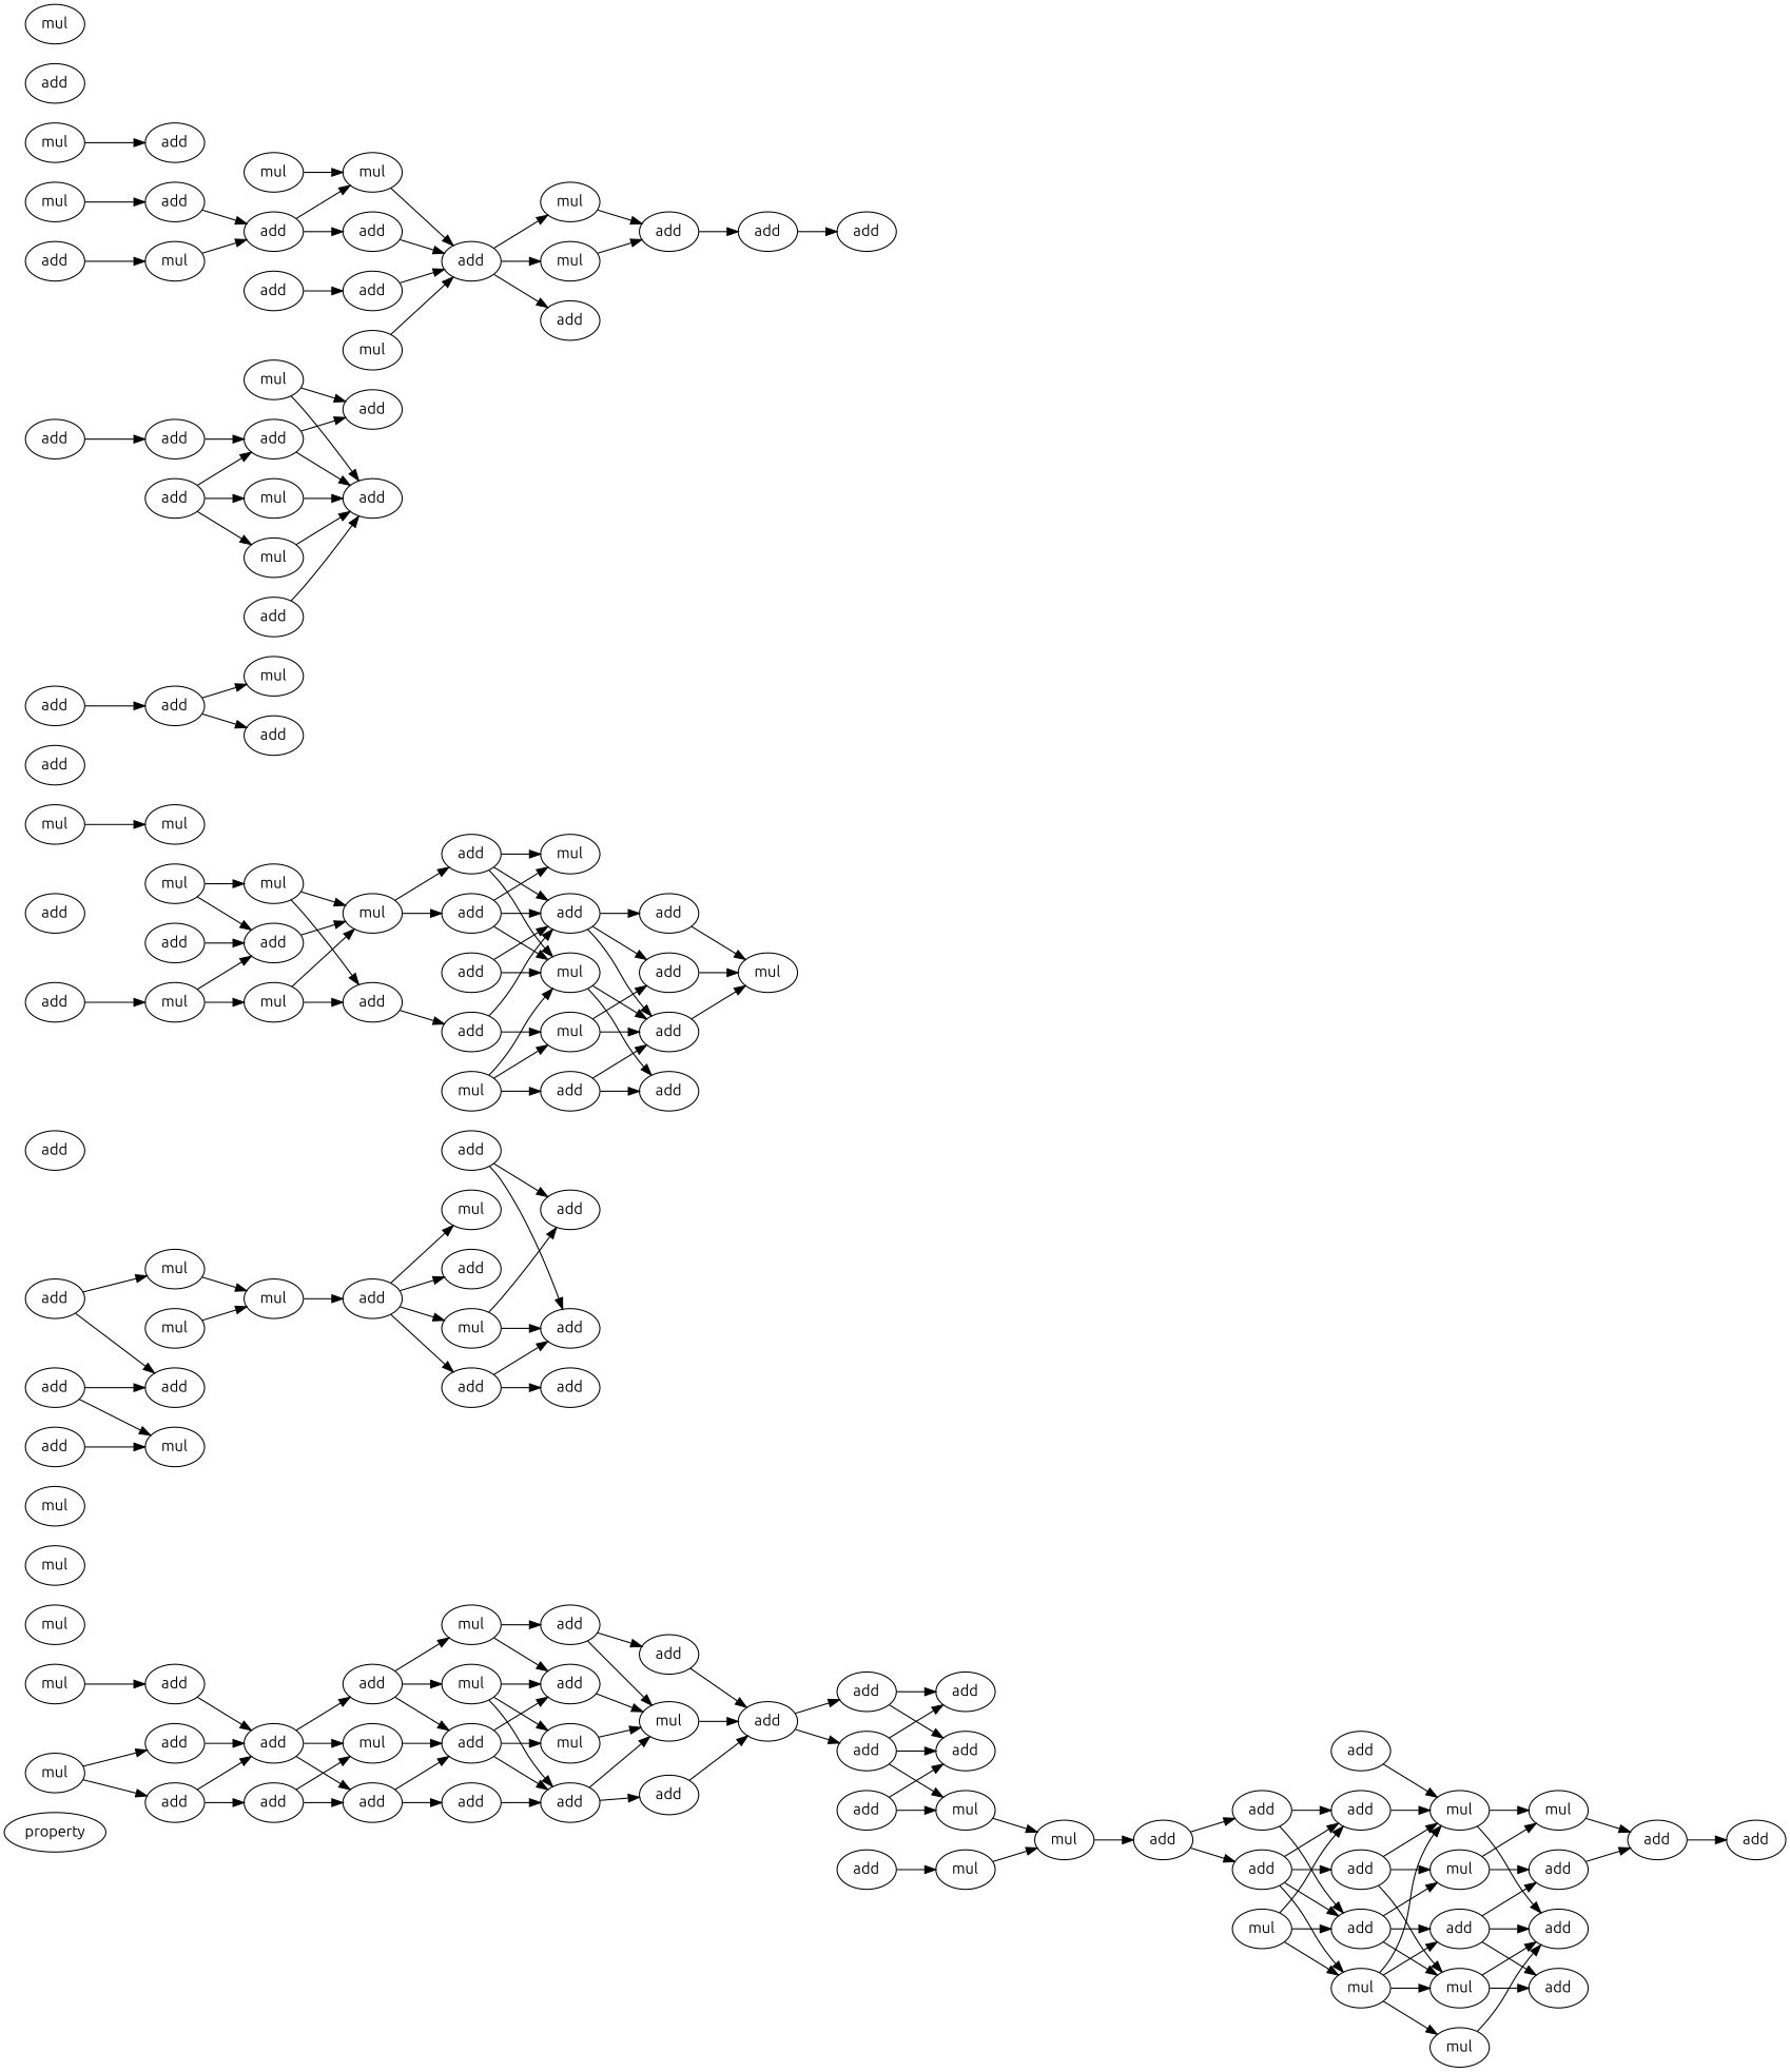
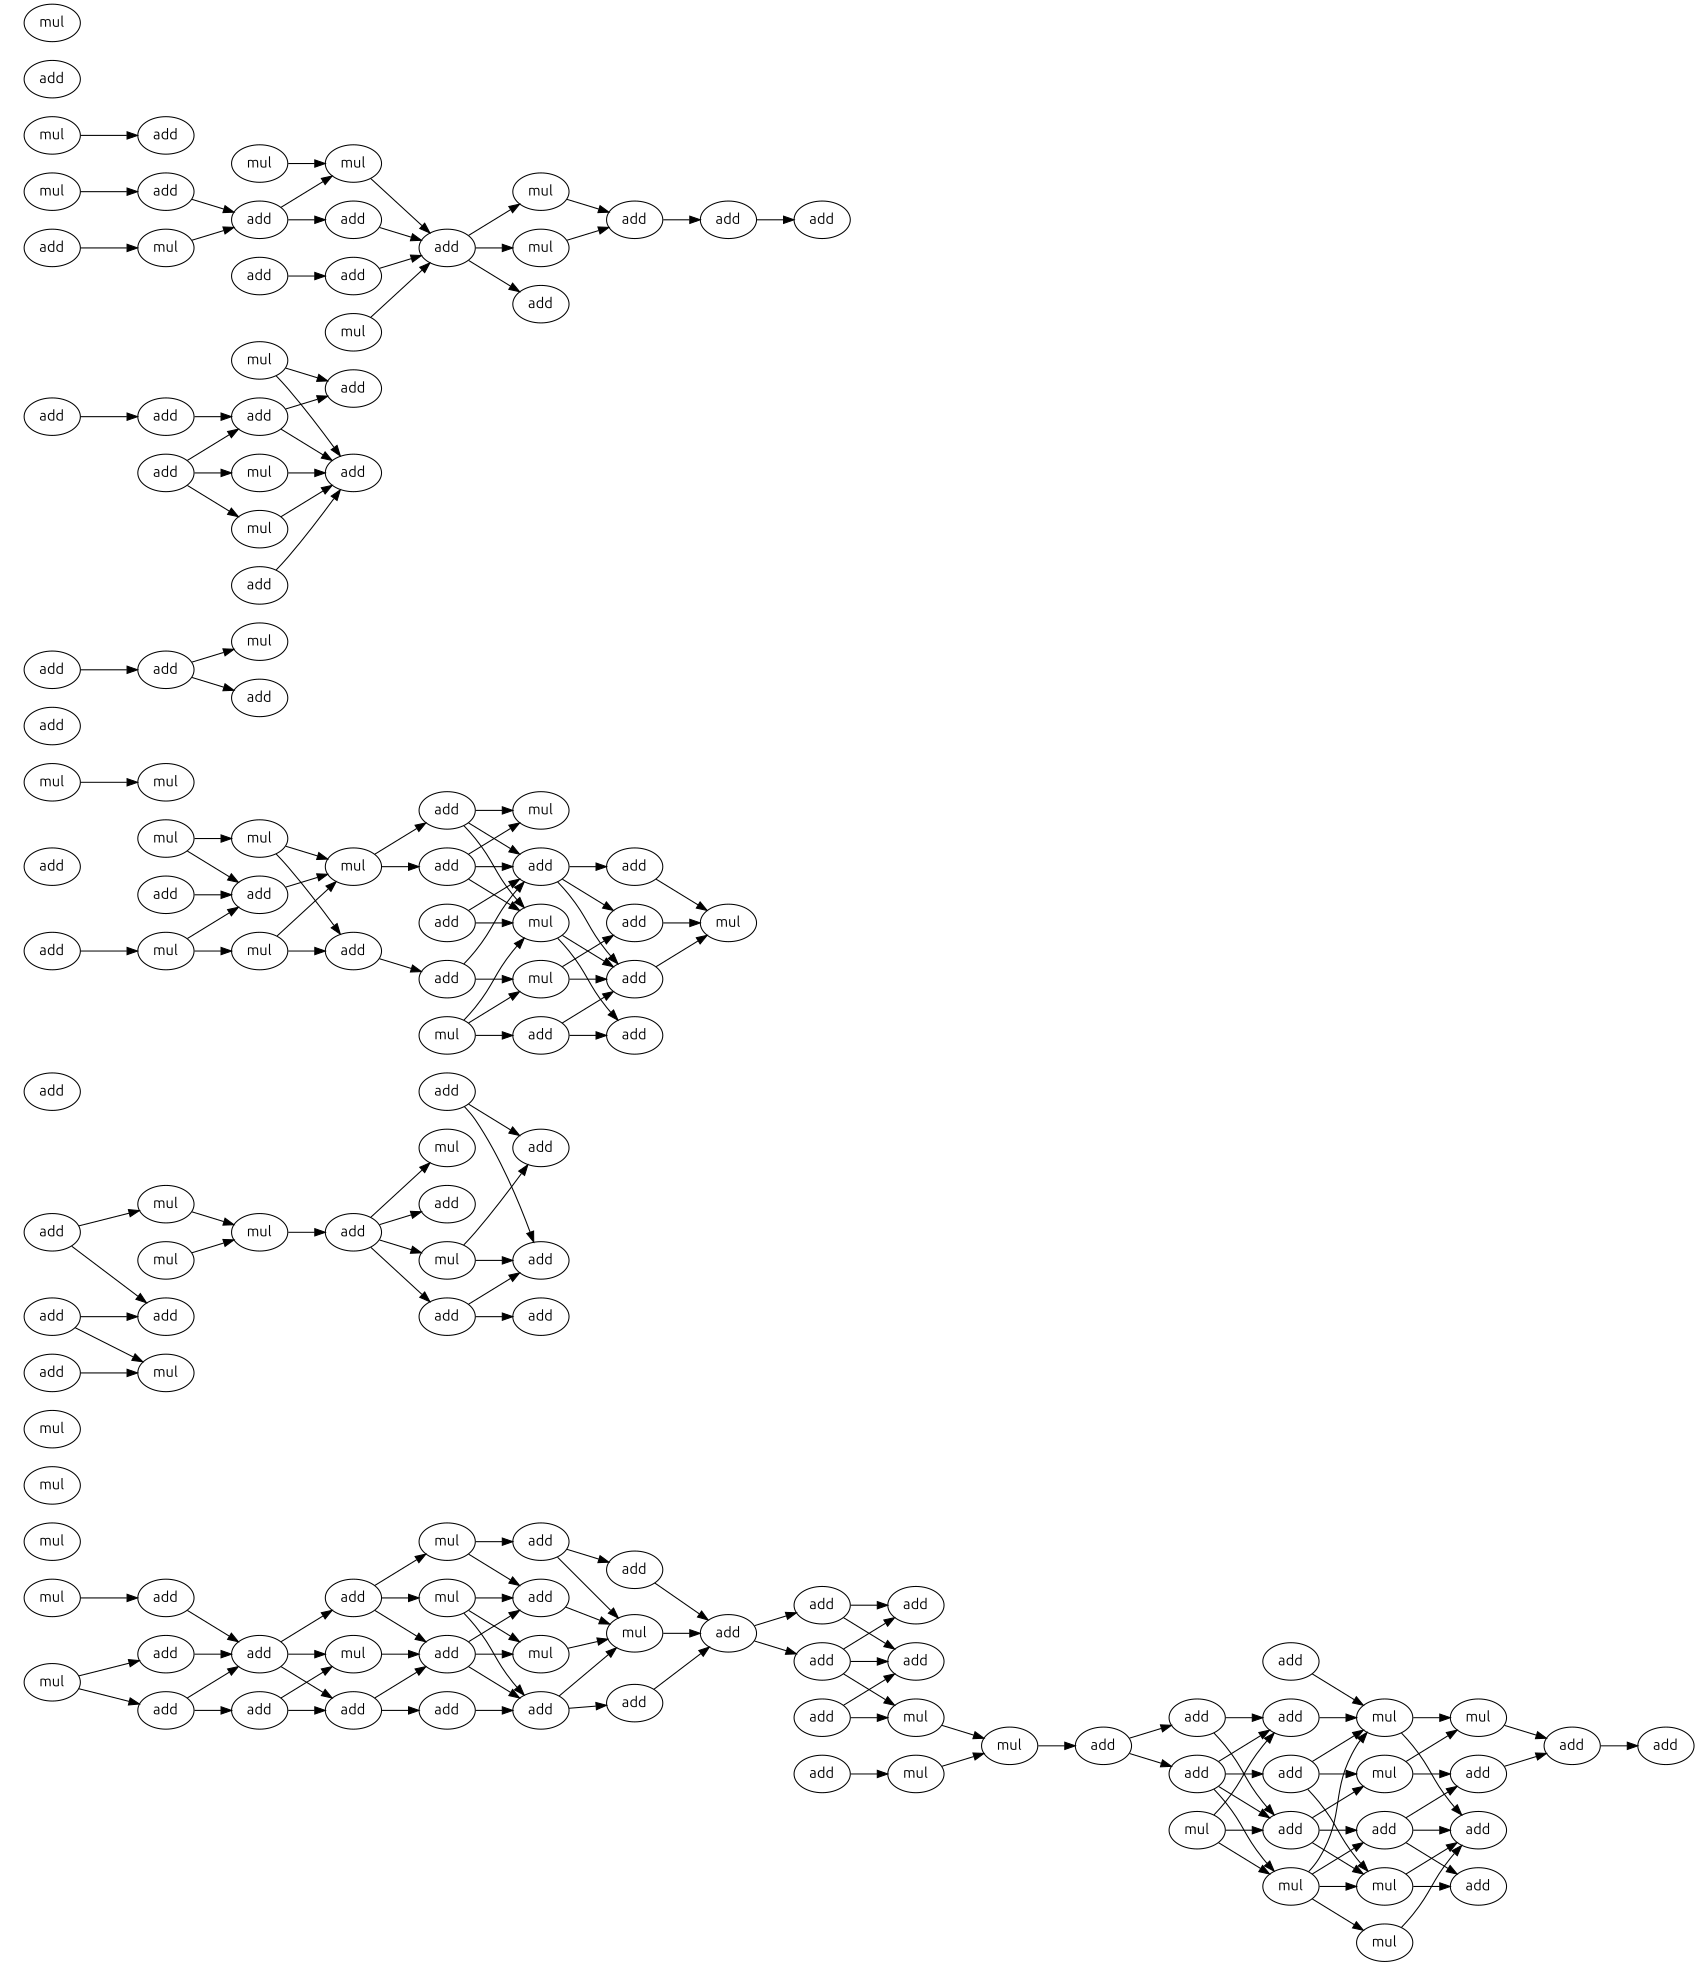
  digraph {
    rankdir=LR
    fontname=Ubuntu
    node [fontcolor=black fontname=Ubuntu]
    edge [fontname=Ubuntu]
-   property [lf=1.1 mul=2]
    n2 [label=mul]
    n3 [label=add]
    n4 [label=mul]
    n5 [label=add]
    n6 [label=add]
    n7 [label=mul]
    n8 [label=add]
    n9 [label=add]
    n10 [label=mul]
    n11 [label=add]
    n12 [label=add]
    n13 [label=add]
    n14 [label=mul]
    n15 [label=mul]
    n16 [label=add]
    n17 [label=mul]
    n18 [label=add]
    n19 [label=add]
    n20 [label=add]
    n21 [label=mul]
    n22 [label=add]
    n23 [label=add]
    n24 [label=add]
    n25 [label=mul]
    n26 [label=add]
    n27 [label=add]
    n28 [label=add]
    n29 [label=mul]
    n30 [label=add]
    n31 [label=add]
    n32 [label=mul]
    n33 [label=add]
    n34 [label=mul]
    n35 [label=add]
    n36 [label=add]
    n37 [label=add]
    n38 [label=mul]
    n39 [label=add]
    n40 [label=add]
    n41 [label=add]
    n42 [label=mul]
    n43 [label=mul]
    n44 [label=mul]
    n45 [label=mul]
    n46 [label=mul]
    n47 [label=add]
    n48 [label=mul]
    n49 [label=add]
    n50 [label=add]
    n51 [label=add]
    n52 [label=add]
    n53 [label=mul]
    n54 [label=add]
    n55 [label=add]
    n56 [label=add]
    n57 [label=mul]
    n58 [label=add]
    n59 [label=add]
    n60 [label=mul]
    n61 [label=add]
    n62 [label=mul]
    n63 [label=mul]
    n64 [label=add]
    n65 [label=add]
    n66 [label=mul]
    n67 [label=mul]
    n68 [label=add]
    n69 [label=add]
    n70 [label=add]
    n71 [label=add]
    n72 [label=add]
    n73 [label=add]
    n74 [label=add]
    n75 [label=mul]
    n76 [label=add]
    n77 [label=add]
    n78 [label=mul]
    n79 [label=add]
    n80 [label=mul]
    n81 [label=mul]
    n82 [label=mul]
    n83 [label=add]
    n84 [label=add]
    n85 [label=add]
    n86 [label=add]
    n87 [label=add]
    n88 [label=mul]
    n89 [label=add]
    n90 [label=mul]
    n91 [label=mul]
    n92 [label=mul]
    n93 [label=add]
    n94 [label=add]
    n95 [label=add]
    n96 [label=add]
    n97 [label=add]
    n98 [label=mul]
    n99 [label=mul]
    n100 [label=mul]
    n101 [label=add]
    n102 [label=add]
    n103 [label=add]
    n104 [label=mul]
    n105 [label=add]
    n106 [label=add]
    n107 [label=add]
    n108 [label=add]
    n109 [label=add]
    n110 [label=mul]
    n111 [label=mul]
    n112 [label=mul]
    n113 [label=add]
    n114 [label=add]
    n115 [label=add]
    n116 [label=mul]
    n117 [label=add]
    n118 [label=add]
    n119 [label=mul]
    n120 [label=add]
    n121 [label=mul]
    n122 [label=mul]
    n123 [label=add]
    n124 [label=add]
    n125 [label=add]
    n126 [label=add]
    n127 [label=mul]
    n128 [label=mul]
    n129 [label=mul]
    n130 [label=add]
    n131 [label=add]
    n132 [label=mul]
    n133 [label=add]
    n134 [label=add]
    n135 [label=add]
    n136 [label=add]
    n137 [label=mul]
    n2 -> n3
    n3 -> n8
    n4 -> n5
    n4 -> n6
    n5 -> n8
    n6 -> n8
    n6 -> n9
    n8 -> n10
    n8 -> n11
    n8 -> n12
    n9 -> n10
    n9 -> n11
    n10 -> n13
    n11 -> n13
    n11 -> n16
    n12 -> n13
    n12 -> n14
    n12 -> n15
    n13 -> n17
    n13 -> n18
    n13 -> n19
    n14 -> n19
    n14 -> n20
    n15 -> n17
    n15 -> n18
    n15 -> n19
    n16 -> n18
    n17 -> n21
    n18 -> n21
    n18 -> n22
    n19 -> n21
    n20 -> n21
    n20 -> n23
    n21 -> n24
    n22 -> n24
    n23 -> n24
    n24 -> n26
    n24 -> n27
    n26 -> n30
    n26 -> n31
    n27 -> n30
    n27 -> n31
    n27 -> n32
    n28 -> n29
    n29 -> n34
    n32 -> n34
    n33 -> n31
    n33 -> n32
    n34 -> n35
    n35 -> n36
    n35 -> n37
    n36 -> n39
    n36 -> n40
    n36 -> n41
    n36 -> n42
    n37 -> n39
    n37 -> n41
    n39 -> n44
    n40 -> n44
    n40 -> n45
    n40 -> n46
    n41 -> n45
    n41 -> n46
    n41 -> n47
    n42 -> n44
    n42 -> n45
    n42 -> n47
    n42 -> n48
    n43 -> n39
    n43 -> n41
    n43 -> n42
    n44 -> n50
    n44 -> n53
    n45 -> n50
    n45 -> n51
    n46 -> n52
    n46 -> n53
    n47 -> n50
    n47 -> n51
    n47 -> n52
    n48 -> n50
    n49 -> n44
    n52 -> n54
    n53 -> n54
    n54 -> n55
    n56 -> n57
    n56 -> n58
    n57 -> n63
    n59 -> n60
    n61 -> n58
    n61 -> n60
    n62 -> n63
    n63 -> n64
    n64 -> n65
    n64 -> n66
    n64 -> n67
    n64 -> n68
    n65 -> n69
    n65 -> n70
    n66 -> n70
    n66 -> n72
    n71 -> n70
    n71 -> n72
    n74 -> n75
    n75 -> n77
    n75 -> n78
    n77 -> n82
    n78 -> n82
    n78 -> n83
    n79 -> n77
    n80 -> n77
    n80 -> n81
    n81 -> n82
    n81 -> n83
    n82 -> n84
    n82 -> n85
    n83 -> n86
    n84 -> n88
    n84 -> n89
    n84 -> n91
    n85 -> n88
    n85 -> n89
    n85 -> n91
    n86 -> n89
    n86 -> n90
    n87 -> n88
    n87 -> n89
    n88 -> n94
    n88 -> n95
    n89 -> n94
    n89 -> n96
    n89 -> n97
    n90 -> n94
    n90 -> n96
    n92 -> n88
    n92 -> n90
    n92 -> n93
    n93 -> n94
    n93 -> n95
    n94 -> n98
    n96 -> n98
    n97 -> n98
    n99 -> n100
    n102 -> n103
    n103 -> n104
    n103 -> n105
    n106 -> n107
    n107 -> n108
    n108 -> n113
    n108 -> n114
    n109 -> n108
    n109 -> n110
    n109 -> n111
    n110 -> n114
    n111 -> n114
    n112 -> n113
    n112 -> n114
    n115 -> n114
    n116 -> n117
    n117 -> n120
    n118 -> n119
    n119 -> n120
    n120 -> n122
    n120 -> n123
    n121 -> n122
    n122 -> n126
    n123 -> n126
    n124 -> n125
    n125 -> n126
    n126 -> n128
    n126 -> n129
    n126 -> n130
    n127 -> n126
    n128 -> n131
    n129 -> n131
    n131 -> n135
    n132 -> n133
    n135 -> n136
  }
